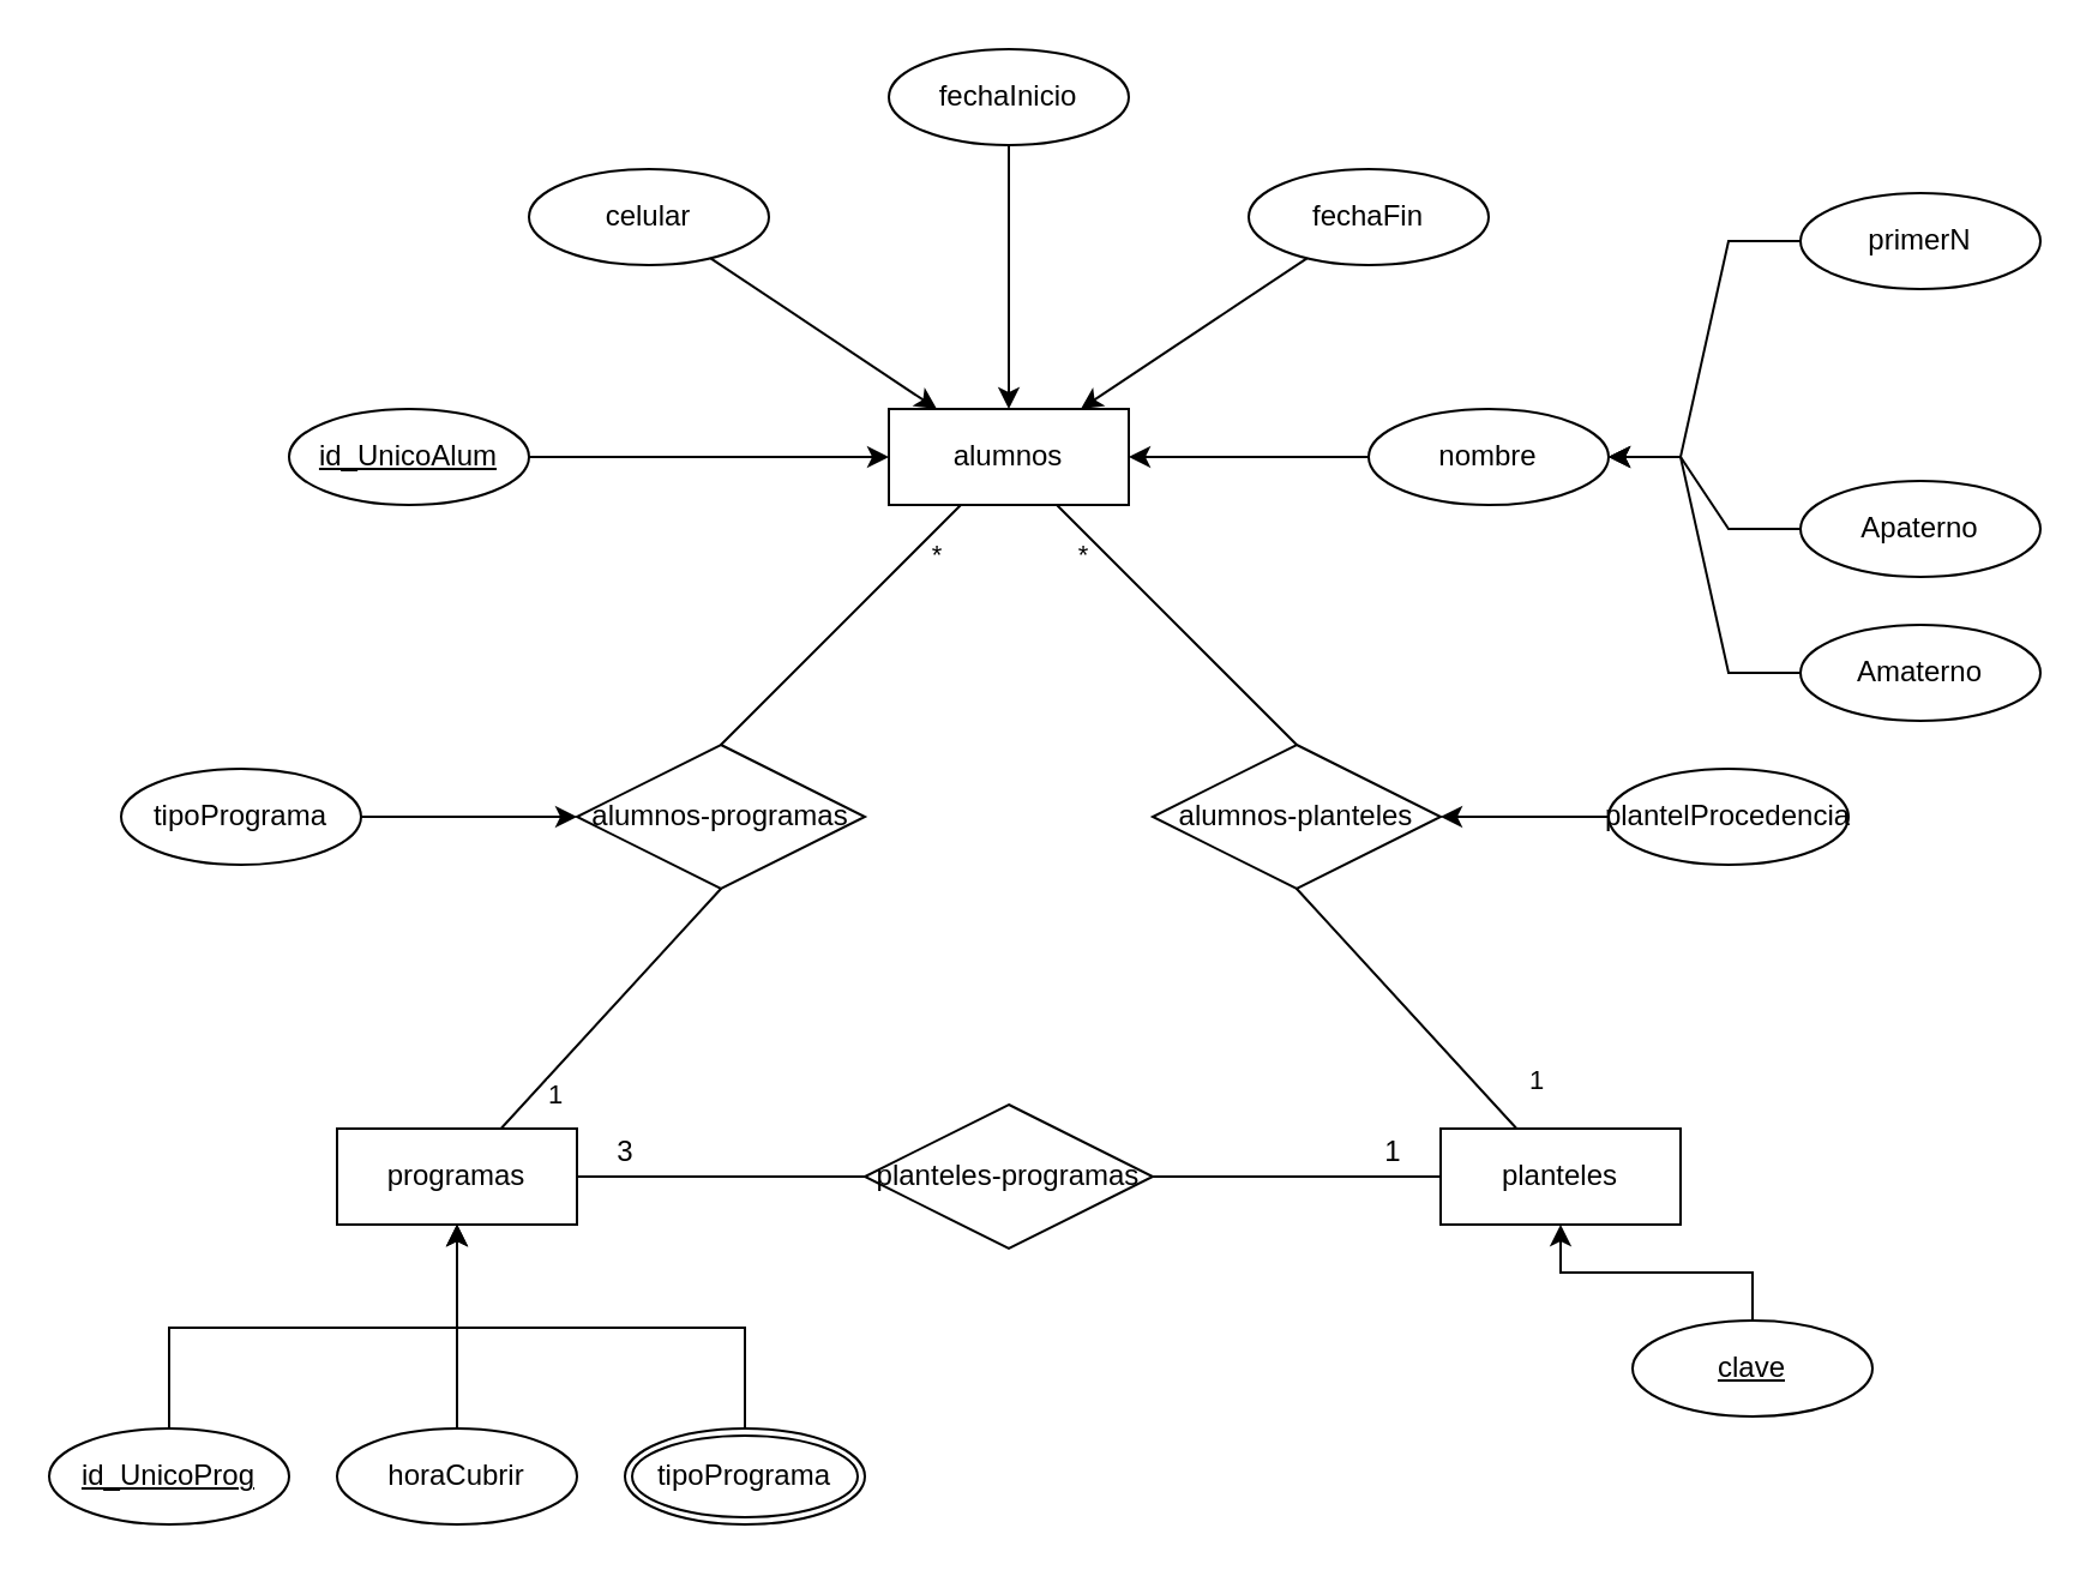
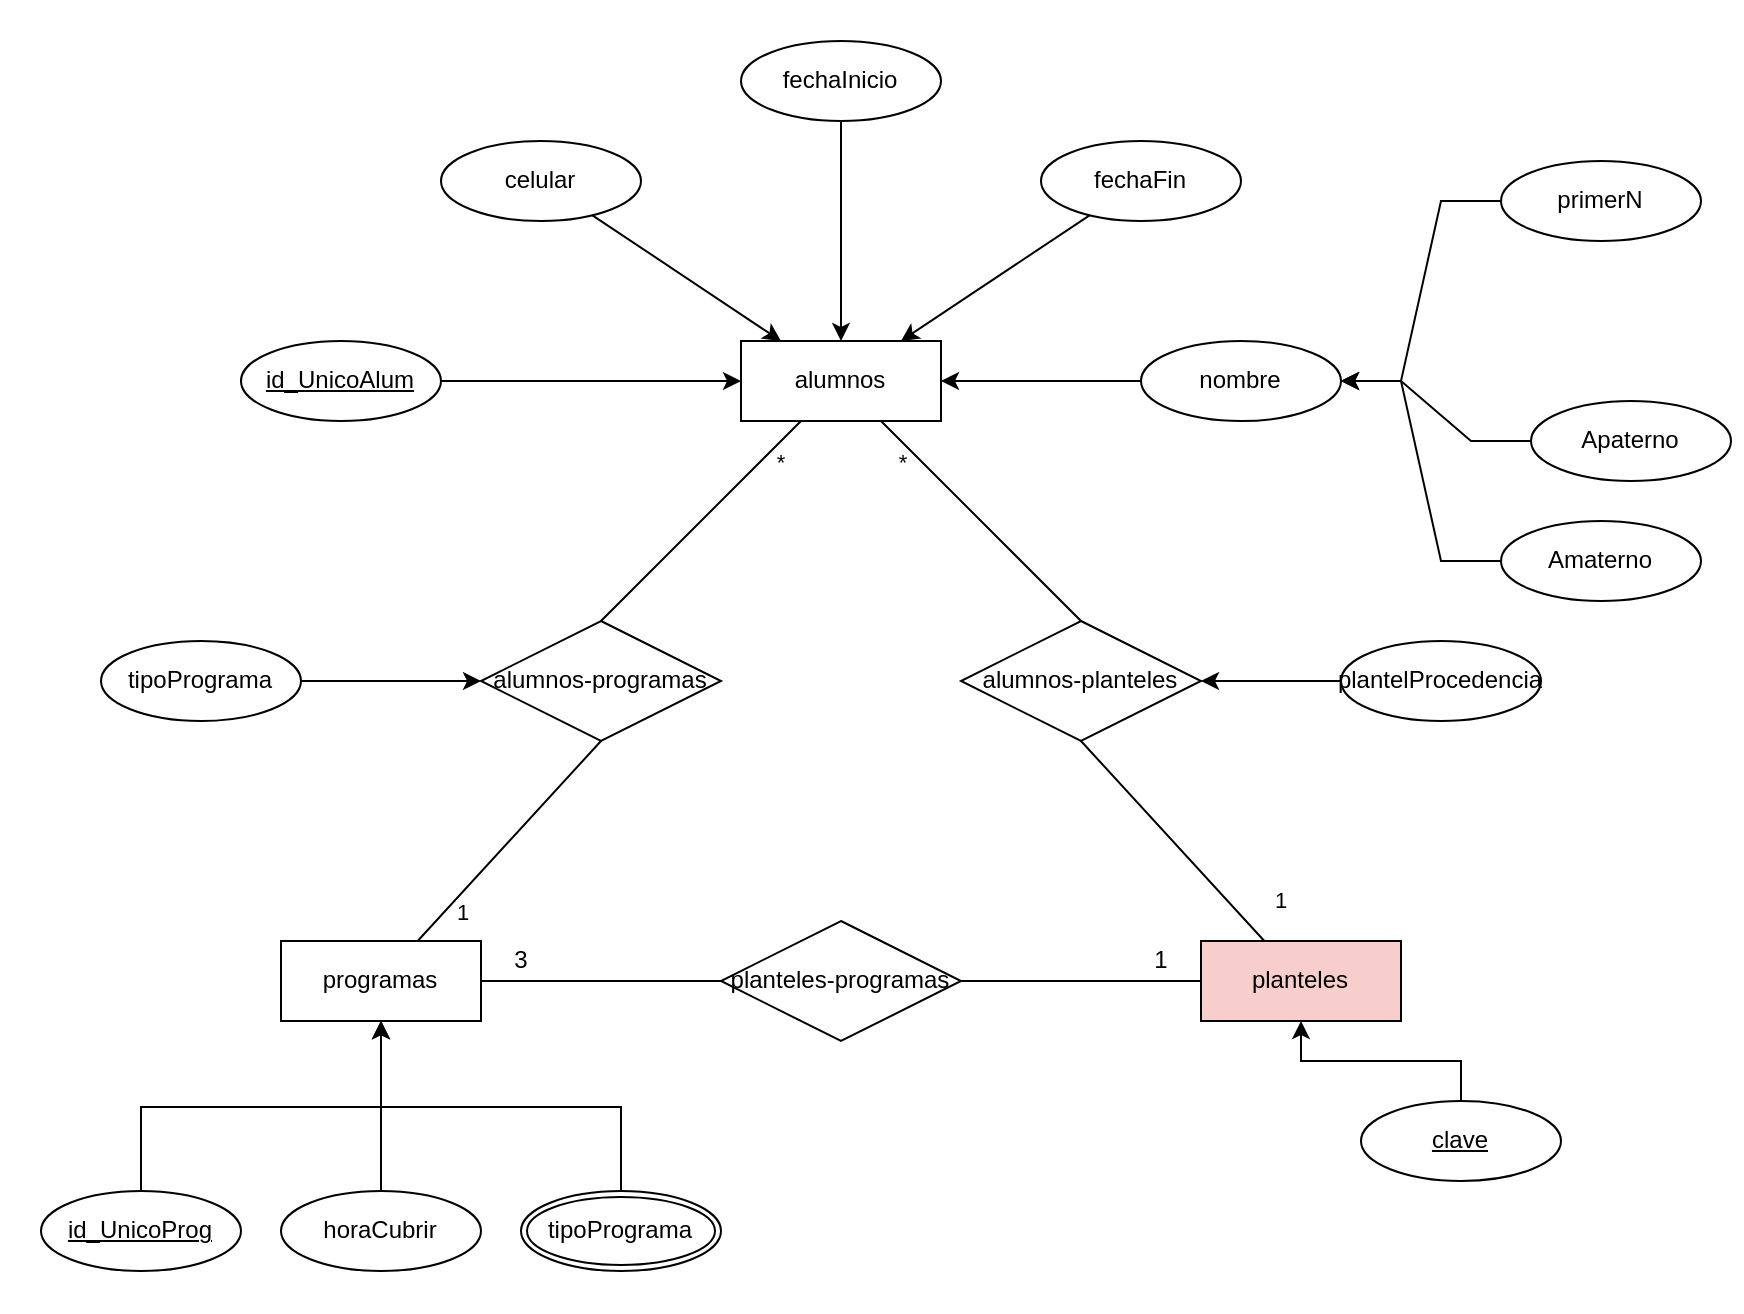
  <mxCell id="0" />
  <mxCell id="1" parent="0" />
  <mxCell id="2" value="alumnos" style="whiteSpace=wrap;html=1;align=center;" vertex="1" parent="1"><mxGeometry x="370" y="170" width="100" height="40" as="geometry" /></mxCell>
- <mxCell id="3" value="planteles" style="whiteSpace=wrap;html=1;align=center;" vertex="1" parent="1"><mxGeometry x="600" y="470" width="100" height="40" as="geometry" /></mxCell>
+ <mxCell id="3" value="planteles" style="whiteSpace=wrap;html=1;align=center;fillColor=#f8cecc;" vertex="1" parent="1"><mxGeometry x="600" y="470" width="100" height="40" as="geometry" /></mxCell>
  <mxCell id="4" value="programas" style="whiteSpace=wrap;html=1;align=center;" vertex="1" parent="1"><mxGeometry x="140" y="470" width="100" height="40" as="geometry" /></mxCell>
  <mxCell id="5" style="edgeStyle=entityRelationEdgeStyle;rounded=0;orthogonalLoop=1;jettySize=auto;html=1;" edge="1" parent="1" source="6" target="12"><mxGeometry relative="1" as="geometry" /></mxCell>
- <mxCell id="6" value="Apaterno" style="ellipse;whiteSpace=wrap;html=1;align=center;" vertex="1" parent="1"><mxGeometry x="750" y="200" width="100" height="40" as="geometry" /></mxCell>
+ <mxCell id="6" value="Apaterno" style="ellipse;whiteSpace=wrap;html=1;align=center;" vertex="1" parent="1"><mxGeometry x="765" y="200" width="100" height="40" as="geometry" /></mxCell>
  <mxCell id="7" style="edgeStyle=entityRelationEdgeStyle;rounded=0;orthogonalLoop=1;jettySize=auto;html=1;" edge="1" parent="1" source="8" target="12"><mxGeometry relative="1" as="geometry" /></mxCell>
  <mxCell id="8" value="Amaterno" style="ellipse;whiteSpace=wrap;html=1;align=center;" vertex="1" parent="1"><mxGeometry x="750" y="260" width="100" height="40" as="geometry" /></mxCell>
  <mxCell id="9" style="edgeStyle=entityRelationEdgeStyle;rounded=0;orthogonalLoop=1;jettySize=auto;html=1;" edge="1" parent="1" source="10" target="12"><mxGeometry relative="1" as="geometry" /></mxCell>
  <mxCell id="10" value="primerN" style="ellipse;whiteSpace=wrap;html=1;align=center;" vertex="1" parent="1"><mxGeometry x="750" y="80" width="100" height="40" as="geometry" /></mxCell>
  <mxCell id="11" style="edgeStyle=none;rounded=0;orthogonalLoop=1;jettySize=auto;html=1;" edge="1" parent="1" source="12" target="2"><mxGeometry relative="1" as="geometry" /></mxCell>
  <mxCell id="12" value="nombre" style="ellipse;whiteSpace=wrap;html=1;align=center;" vertex="1" parent="1"><mxGeometry x="570" y="170" width="100" height="40" as="geometry" /></mxCell>
  <mxCell id="13" style="edgeStyle=none;rounded=0;orthogonalLoop=1;jettySize=auto;html=1;" edge="1" parent="1" source="14" target="2"><mxGeometry relative="1" as="geometry" /></mxCell>
  <mxCell id="14" value="fechaFin" style="ellipse;whiteSpace=wrap;html=1;align=center;" vertex="1" parent="1"><mxGeometry x="520" y="70" width="100" height="40" as="geometry" /></mxCell>
  <mxCell id="15" style="edgeStyle=none;rounded=0;orthogonalLoop=1;jettySize=auto;html=1;" edge="1" parent="1" source="16" target="2"><mxGeometry relative="1" as="geometry" /></mxCell>
  <mxCell id="16" value="fechaInicio" style="ellipse;whiteSpace=wrap;html=1;align=center;" vertex="1" parent="1"><mxGeometry x="370" y="20" width="100" height="40" as="geometry" /></mxCell>
  <mxCell id="17" style="rounded=0;orthogonalLoop=1;jettySize=auto;html=1;elbow=vertical;" edge="1" parent="1" source="18" target="2"><mxGeometry relative="1" as="geometry" /></mxCell>
  <mxCell id="18" value="celular" style="ellipse;whiteSpace=wrap;html=1;align=center;" vertex="1" parent="1"><mxGeometry x="220" y="70" width="100" height="40" as="geometry" /></mxCell>
  <mxCell id="19" style="edgeStyle=orthogonalEdgeStyle;rounded=0;orthogonalLoop=1;jettySize=auto;html=1;" edge="1" parent="1" source="20" target="2"><mxGeometry relative="1" as="geometry" /></mxCell>
  <mxCell id="20" value="id_UnicoAlum" style="ellipse;whiteSpace=wrap;html=1;align=center;fontStyle=4;" vertex="1" parent="1"><mxGeometry x="120" y="170" width="100" height="40" as="geometry" /></mxCell>
  <mxCell id="21" value="" style="endArrow=none;html=1;rounded=0;" edge="1" parent="1" source="2" target="4"><mxGeometry relative="1" as="geometry"><mxPoint x="340" y="390" as="sourcePoint" /><mxPoint x="500" y="390" as="targetPoint" /><Array as="points"><mxPoint x="300" y="310" /><mxPoint x="300" y="370" /></Array></mxGeometry></mxCell>
  <mxCell id="22" value="*" style="edgeLabel;html=1;align=center;verticalAlign=middle;resizable=0;points=[];" vertex="1" connectable="0" parent="21"><mxGeometry x="-0.866" y="1" relative="1" as="geometry"><mxPoint x="5.26" y="3.33" as="offset" /></mxGeometry></mxCell>
  <mxCell id="23" value="1" style="edgeLabel;html=1;align=center;verticalAlign=middle;resizable=0;points=[];" vertex="1" connectable="0" parent="21"><mxGeometry x="0.887" relative="1" as="geometry"><mxPoint x="8.78" as="offset" /></mxGeometry></mxCell>
  <mxCell id="24" value="alumnos-programas" style="shape=rhombus;perimeter=rhombusPerimeter;whiteSpace=wrap;html=1;align=center;" vertex="1" parent="1"><mxGeometry x="240" y="310" width="120" height="60" as="geometry" /></mxCell>
  <mxCell id="25" value="1" style="endArrow=none;html=1;rounded=0;" edge="1" parent="1" source="3" target="2"><mxGeometry relative="1" as="geometry"><mxPoint x="340" y="390" as="sourcePoint" /><mxPoint x="500" y="390" as="targetPoint" /><Array as="points"><mxPoint x="540" y="370" /><mxPoint x="540" y="310" /></Array></mxGeometry></mxCell>
  <mxCell id="26" value="1" style="edgeLabel;html=1;align=center;verticalAlign=middle;resizable=0;points=[];" vertex="1" connectable="0" parent="25"><mxGeometry x="-0.908" relative="1" as="geometry"><mxPoint x="18.76" y="-8.63" as="offset" /></mxGeometry></mxCell>
  <mxCell id="27" value="*" style="edgeLabel;html=1;align=center;verticalAlign=middle;resizable=0;points=[];" vertex="1" connectable="0" parent="25"><mxGeometry x="0.913" y="1" relative="1" as="geometry"><mxPoint x="0.25" y="8.83" as="offset" /></mxGeometry></mxCell>
  <mxCell id="28" value="alumnos-planteles" style="shape=rhombus;perimeter=rhombusPerimeter;whiteSpace=wrap;html=1;align=center;" vertex="1" parent="1"><mxGeometry x="480" y="310" width="120" height="60" as="geometry" /></mxCell>
  <mxCell id="29" value="" style="endArrow=none;html=1;rounded=0;" edge="1" parent="1" source="4" target="3"><mxGeometry relative="1" as="geometry"><mxPoint x="340" y="390" as="sourcePoint" /><mxPoint x="500" y="390" as="targetPoint" /></mxGeometry></mxCell>
  <mxCell id="30" value="planteles-programas" style="shape=rhombus;perimeter=rhombusPerimeter;whiteSpace=wrap;html=1;align=center;" vertex="1" parent="1"><mxGeometry x="360" y="460" width="120" height="60" as="geometry" /></mxCell>
  <mxCell id="31" style="edgeStyle=entityRelationEdgeStyle;rounded=0;orthogonalLoop=1;jettySize=auto;html=1;" edge="1" parent="1" source="32" target="24"><mxGeometry relative="1" as="geometry" /></mxCell>
  <mxCell id="32" value="tipoPrograma" style="ellipse;whiteSpace=wrap;html=1;align=center;" vertex="1" parent="1"><mxGeometry x="50" y="320" width="100" height="40" as="geometry" /></mxCell>
  <mxCell id="33" style="rounded=0;orthogonalLoop=1;jettySize=auto;html=1;entryX=1;entryY=0.5;entryDx=0;entryDy=0;" edge="1" parent="1" source="34" target="28"><mxGeometry relative="1" as="geometry" /></mxCell>
  <mxCell id="34" value="plantelProcedencia" style="ellipse;whiteSpace=wrap;html=1;align=center;" vertex="1" parent="1"><mxGeometry x="670" y="320" width="100" height="40" as="geometry" /></mxCell>
  <mxCell id="35" style="edgeStyle=elbowEdgeStyle;rounded=0;orthogonalLoop=1;jettySize=auto;html=1;elbow=vertical;" edge="1" parent="1" source="36" target="4"><mxGeometry relative="1" as="geometry" /></mxCell>
  <mxCell id="36" value="id_UnicoProg" style="ellipse;whiteSpace=wrap;html=1;align=center;fontStyle=4;" vertex="1" parent="1"><mxGeometry x="20" y="595" width="100" height="40" as="geometry" /></mxCell>
  <mxCell id="37" style="edgeStyle=elbowEdgeStyle;rounded=0;orthogonalLoop=1;jettySize=auto;html=1;elbow=vertical;" edge="1" parent="1" source="38" target="4"><mxGeometry relative="1" as="geometry" /></mxCell>
  <mxCell id="38" value="tipoPrograma" style="ellipse;shape=doubleEllipse;margin=3;whiteSpace=wrap;html=1;align=center;" vertex="1" parent="1"><mxGeometry x="260" y="595" width="100" height="40" as="geometry" /></mxCell>
  <mxCell id="39" style="edgeStyle=elbowEdgeStyle;rounded=0;orthogonalLoop=1;jettySize=auto;html=1;" edge="1" parent="1" source="40" target="4"><mxGeometry relative="1" as="geometry" /></mxCell>
  <mxCell id="40" value="horaCubrir" style="ellipse;whiteSpace=wrap;html=1;align=center;" vertex="1" parent="1"><mxGeometry x="140" y="595" width="100" height="40" as="geometry" /></mxCell>
  <mxCell id="41" style="edgeStyle=elbowEdgeStyle;rounded=0;orthogonalLoop=1;jettySize=auto;elbow=vertical;html=1;" edge="1" parent="1" source="42" target="3"><mxGeometry relative="1" as="geometry" /></mxCell>
  <mxCell id="42" value="clave" style="ellipse;whiteSpace=wrap;html=1;align=center;fontStyle=4;" vertex="1" parent="1"><mxGeometry x="680" y="550" width="100" height="40" as="geometry" /></mxCell>
  <mxCell id="43" value="3" style="text;html=1;align=center;verticalAlign=middle;resizable=0;points=[];autosize=1;" vertex="1" parent="1"><mxGeometry x="250" y="470" width="20" height="20" as="geometry" /></mxCell>
  <mxCell id="44" value="1" style="text;html=1;align=center;verticalAlign=middle;resizable=0;points=[];autosize=1;" vertex="1" parent="1"><mxGeometry x="570" y="470" width="20" height="20" as="geometry" /></mxCell>
